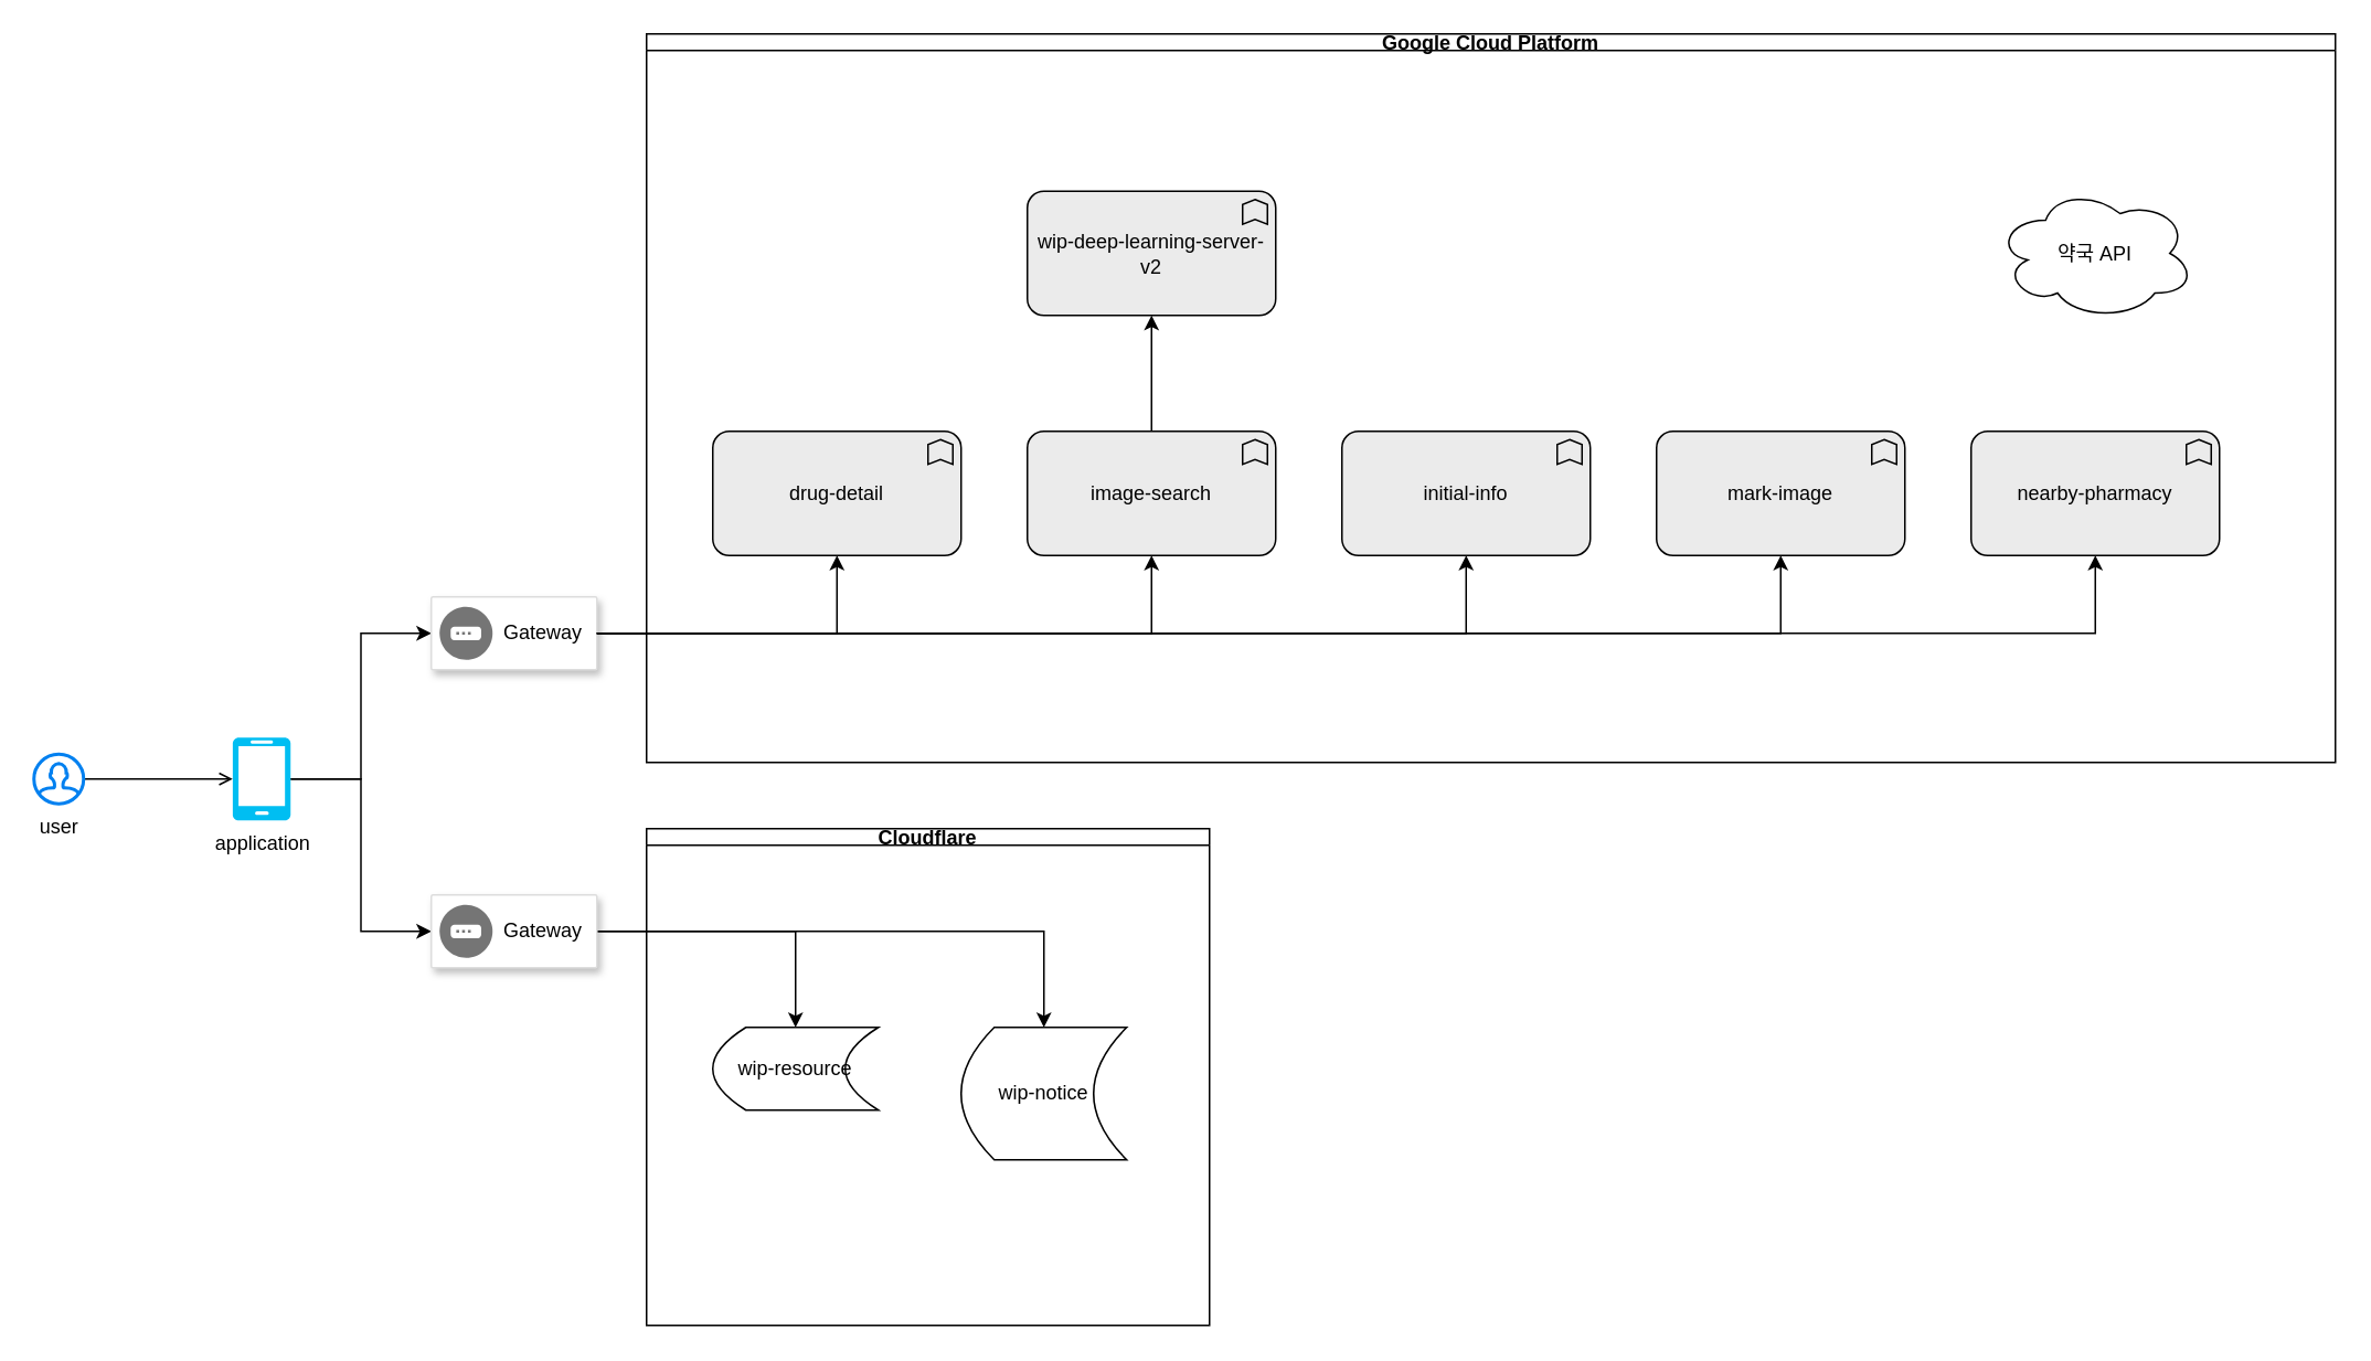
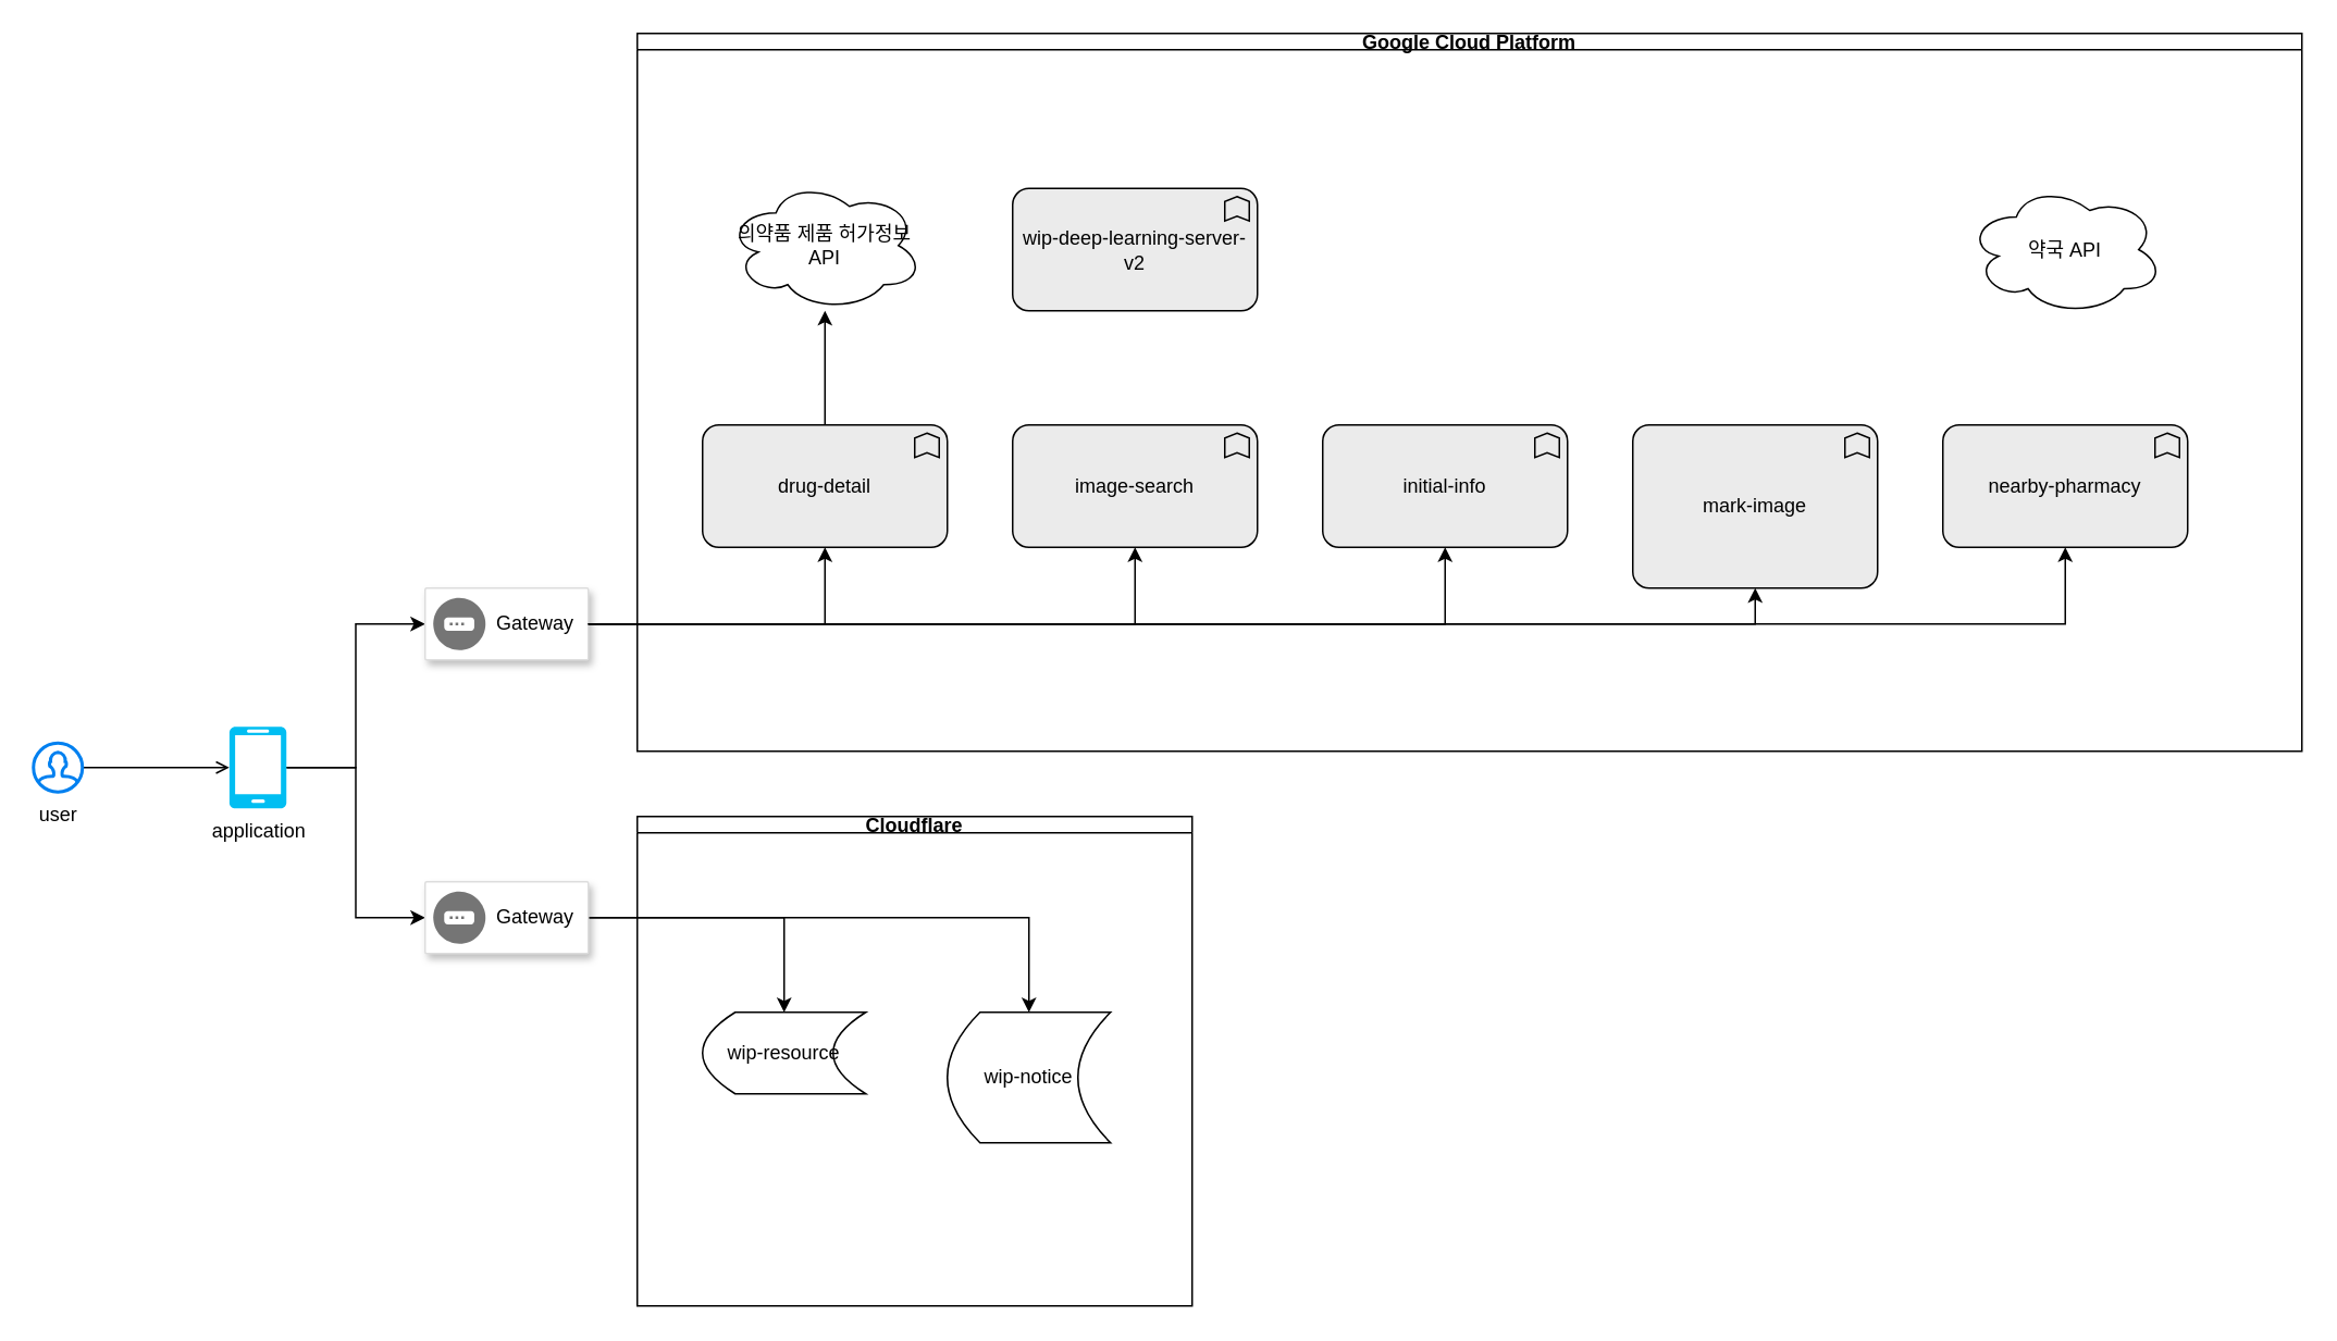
  <mxCell id="0" />
  <mxCell id="1" parent="0" />
  <mxCell id="2" style="edgeStyle=orthogonalEdgeStyle;rounded=0;orthogonalLoop=1;jettySize=auto;html=1;entryX=0;entryY=0.5;entryDx=0;entryDy=0;" edge="1" parent="1" source="4" target="7"><mxGeometry relative="1" as="geometry" /></mxCell>
  <mxCell id="3" style="edgeStyle=orthogonalEdgeStyle;rounded=0;orthogonalLoop=1;jettySize=auto;html=1;entryX=0;entryY=0.5;entryDx=0;entryDy=0;" edge="1" parent="1" source="4" target="26"><mxGeometry relative="1" as="geometry" /></mxCell>
  <mxCell id="4" value="application" style="verticalLabelPosition=bottom;html=1;verticalAlign=top;align=center;strokeColor=none;fillColor=#00BEF2;shape=mxgraph.azure.mobile;pointerEvents=1;" vertex="1" parent="1"><mxGeometry x="140" y="445" width="35" height="50" as="geometry" /></mxCell>
  <mxCell id="5" value="" style="edgeStyle=orthogonalEdgeStyle;rounded=0;orthogonalLoop=1;jettySize=auto;html=1;endArrow=open;" edge="1" parent="1" source="6" target="4"><mxGeometry relative="1" as="geometry" /></mxCell>
  <mxCell id="6" value="user" style="html=1;verticalLabelPosition=bottom;align=center;labelBackgroundColor=#ffffff;verticalAlign=top;strokeWidth=2;strokeColor=#0080F0;shadow=0;dashed=0;shape=mxgraph.ios7.icons.user;" vertex="1" parent="1"><mxGeometry x="20" y="455" width="30" height="30" as="geometry" /></mxCell>
  <mxCell id="7" value="" style="strokeColor=#dddddd;shadow=1;strokeWidth=1;rounded=1;absoluteArcSize=1;arcSize=2;" vertex="1" parent="1"><mxGeometry x="260" y="360" width="100" height="44" as="geometry" /></mxCell>
  <mxCell id="8" value="Gateway" style="sketch=0;dashed=0;connectable=0;html=1;fillColor=#757575;strokeColor=none;shape=mxgraph.gcp2.gateway;part=1;labelPosition=right;verticalLabelPosition=middle;align=left;verticalAlign=middle;spacingLeft=5;fontSize=12;" vertex="1" parent="7"><mxGeometry y="0.5" width="32" height="32" relative="1" as="geometry"><mxPoint x="5" y="-16" as="offset" /></mxGeometry></mxCell>
+ <mxCell id="9" value="" style="edgeStyle=orthogonalEdgeStyle;rounded=0;orthogonalLoop=1;jettySize=auto;html=1;" edge="1" parent="1" source="10" target="22"><mxGeometry relative="1" as="geometry" /></mxCell>
  <mxCell id="10" value="drug-detail" style="html=1;outlineConnect=0;whiteSpace=wrap;fillColor=#EBEBEB;shape=mxgraph.archimate3.application;appType=func;archiType=rounded;" vertex="1" parent="1"><mxGeometry x="430" y="260" width="150" height="75" as="geometry" /></mxCell>
- <mxCell id="11" value="" style="edgeStyle=orthogonalEdgeStyle;rounded=0;orthogonalLoop=1;jettySize=auto;html=1;" edge="1" parent="1" source="12" target="16"><mxGeometry relative="1" as="geometry" /></mxCell>
  <mxCell id="12" value="image-search" style="html=1;outlineConnect=0;whiteSpace=wrap;fillColor=#EBEBEB;shape=mxgraph.archimate3.application;appType=func;archiType=rounded;" vertex="1" parent="1"><mxGeometry x="620" y="260" width="150" height="75" as="geometry" /></mxCell>
  <mxCell id="13" value="initial-info" style="html=1;outlineConnect=0;whiteSpace=wrap;fillColor=#EBEBEB;shape=mxgraph.archimate3.application;appType=func;archiType=rounded;" vertex="1" parent="1"><mxGeometry x="810" y="260" width="150" height="75" as="geometry" /></mxCell>
- <mxCell id="14" value="mark-image" style="html=1;outlineConnect=0;whiteSpace=wrap;fillColor=#EBEBEB;shape=mxgraph.archimate3.application;appType=func;archiType=rounded;" vertex="1" parent="1"><mxGeometry x="1000" y="260" width="150" height="75" as="geometry" /></mxCell>
+ <mxCell id="14" value="mark-image" style="html=1;outlineConnect=0;whiteSpace=wrap;fillColor=#EBEBEB;shape=mxgraph.archimate3.application;appType=func;archiType=rounded;" vertex="1" parent="1"><mxGeometry x="1000" y="260" width="150" height="100" as="geometry" /></mxCell>
  <mxCell id="15" value="nearby-pharmacy" style="html=1;outlineConnect=0;whiteSpace=wrap;fillColor=#EBEBEB;shape=mxgraph.archimate3.application;appType=func;archiType=rounded;" vertex="1" parent="1"><mxGeometry x="1190" y="260" width="150" height="75" as="geometry" /></mxCell>
  <mxCell id="16" value="wip-deep-learning-server-v2" style="html=1;outlineConnect=0;whiteSpace=wrap;fillColor=#EBEBEB;shape=mxgraph.archimate3.application;appType=func;archiType=rounded;" vertex="1" parent="1"><mxGeometry x="620" y="115" width="150" height="75" as="geometry" /></mxCell>
  <mxCell id="17" style="edgeStyle=orthogonalEdgeStyle;rounded=0;orthogonalLoop=1;jettySize=auto;html=1;entryX=0.5;entryY=1;entryDx=0;entryDy=0;entryPerimeter=0;" edge="1" parent="1" source="7" target="10"><mxGeometry relative="1" as="geometry" /></mxCell>
  <mxCell id="18" style="edgeStyle=orthogonalEdgeStyle;rounded=0;orthogonalLoop=1;jettySize=auto;html=1;entryX=0.5;entryY=1;entryDx=0;entryDy=0;entryPerimeter=0;" edge="1" parent="1" source="7" target="12"><mxGeometry relative="1" as="geometry" /></mxCell>
  <mxCell id="19" style="edgeStyle=orthogonalEdgeStyle;rounded=0;orthogonalLoop=1;jettySize=auto;html=1;entryX=0.5;entryY=1;entryDx=0;entryDy=0;entryPerimeter=0;" edge="1" parent="1" source="7" target="13"><mxGeometry relative="1" as="geometry" /></mxCell>
  <mxCell id="20" style="edgeStyle=orthogonalEdgeStyle;rounded=0;orthogonalLoop=1;jettySize=auto;html=1;entryX=0.5;entryY=1;entryDx=0;entryDy=0;entryPerimeter=0;" edge="1" parent="1" source="7" target="14"><mxGeometry relative="1" as="geometry" /></mxCell>
  <mxCell id="21" style="edgeStyle=orthogonalEdgeStyle;rounded=0;orthogonalLoop=1;jettySize=auto;html=1;entryX=0.5;entryY=1;entryDx=0;entryDy=0;entryPerimeter=0;" edge="1" parent="1" source="7" target="15"><mxGeometry relative="1" as="geometry" /></mxCell>
+ <mxCell id="22" value="의약품 제품 허가정보 API" style="ellipse;shape=cloud;whiteSpace=wrap;html=1;" vertex="1" parent="1"><mxGeometry x="445" y="110" width="120" height="80" as="geometry" /></mxCell>
  <mxCell id="23" value="약국 API" style="ellipse;shape=cloud;whiteSpace=wrap;html=1;" vertex="1" parent="1"><mxGeometry x="1205" y="112.5" width="120" height="80" as="geometry" /></mxCell>
  <mxCell id="24" value="" style="edgeStyle=orthogonalEdgeStyle;rounded=0;orthogonalLoop=1;jettySize=auto;html=1;" edge="1" parent="1" source="26" target="28"><mxGeometry relative="1" as="geometry" /></mxCell>
  <mxCell id="25" style="edgeStyle=orthogonalEdgeStyle;rounded=0;orthogonalLoop=1;jettySize=auto;html=1;entryX=0.5;entryY=0;entryDx=0;entryDy=0;" edge="1" parent="1" source="26" target="29"><mxGeometry relative="1" as="geometry" /></mxCell>
  <mxCell id="26" value="" style="strokeColor=#dddddd;shadow=1;strokeWidth=1;rounded=1;absoluteArcSize=1;arcSize=2;" vertex="1" parent="1"><mxGeometry x="260" y="540" width="100" height="44" as="geometry" /></mxCell>
  <mxCell id="27" value="Gateway" style="sketch=0;dashed=0;connectable=0;html=1;fillColor=#757575;strokeColor=none;shape=mxgraph.gcp2.gateway;part=1;labelPosition=right;verticalLabelPosition=middle;align=left;verticalAlign=middle;spacingLeft=5;fontSize=12;" vertex="1" parent="26"><mxGeometry y="0.5" width="32" height="32" relative="1" as="geometry"><mxPoint x="5" y="-16" as="offset" /></mxGeometry></mxCell>
  <mxCell id="28" value="wip-resource" style="shape=dataStorage;whiteSpace=wrap;html=1;fixedSize=1;" vertex="1" parent="1"><mxGeometry x="430" y="620" width="100" height="50" as="geometry" /></mxCell>
  <mxCell id="29" value="wip-notice" style="shape=dataStorage;whiteSpace=wrap;html=1;fixedSize=1;" vertex="1" parent="1"><mxGeometry x="580" y="620" width="100" height="80" as="geometry" /></mxCell>
  <mxCell id="30" value="Google Cloud Platform" style="swimlane;startSize=10;" vertex="1" parent="1"><mxGeometry x="390" y="20" width="1020" height="440" as="geometry" /></mxCell>
  <mxCell id="31" value="Cloudflare" style="swimlane;startSize=10;" vertex="1" parent="1"><mxGeometry x="390" y="500" width="340" height="300" as="geometry" /></mxCell>
